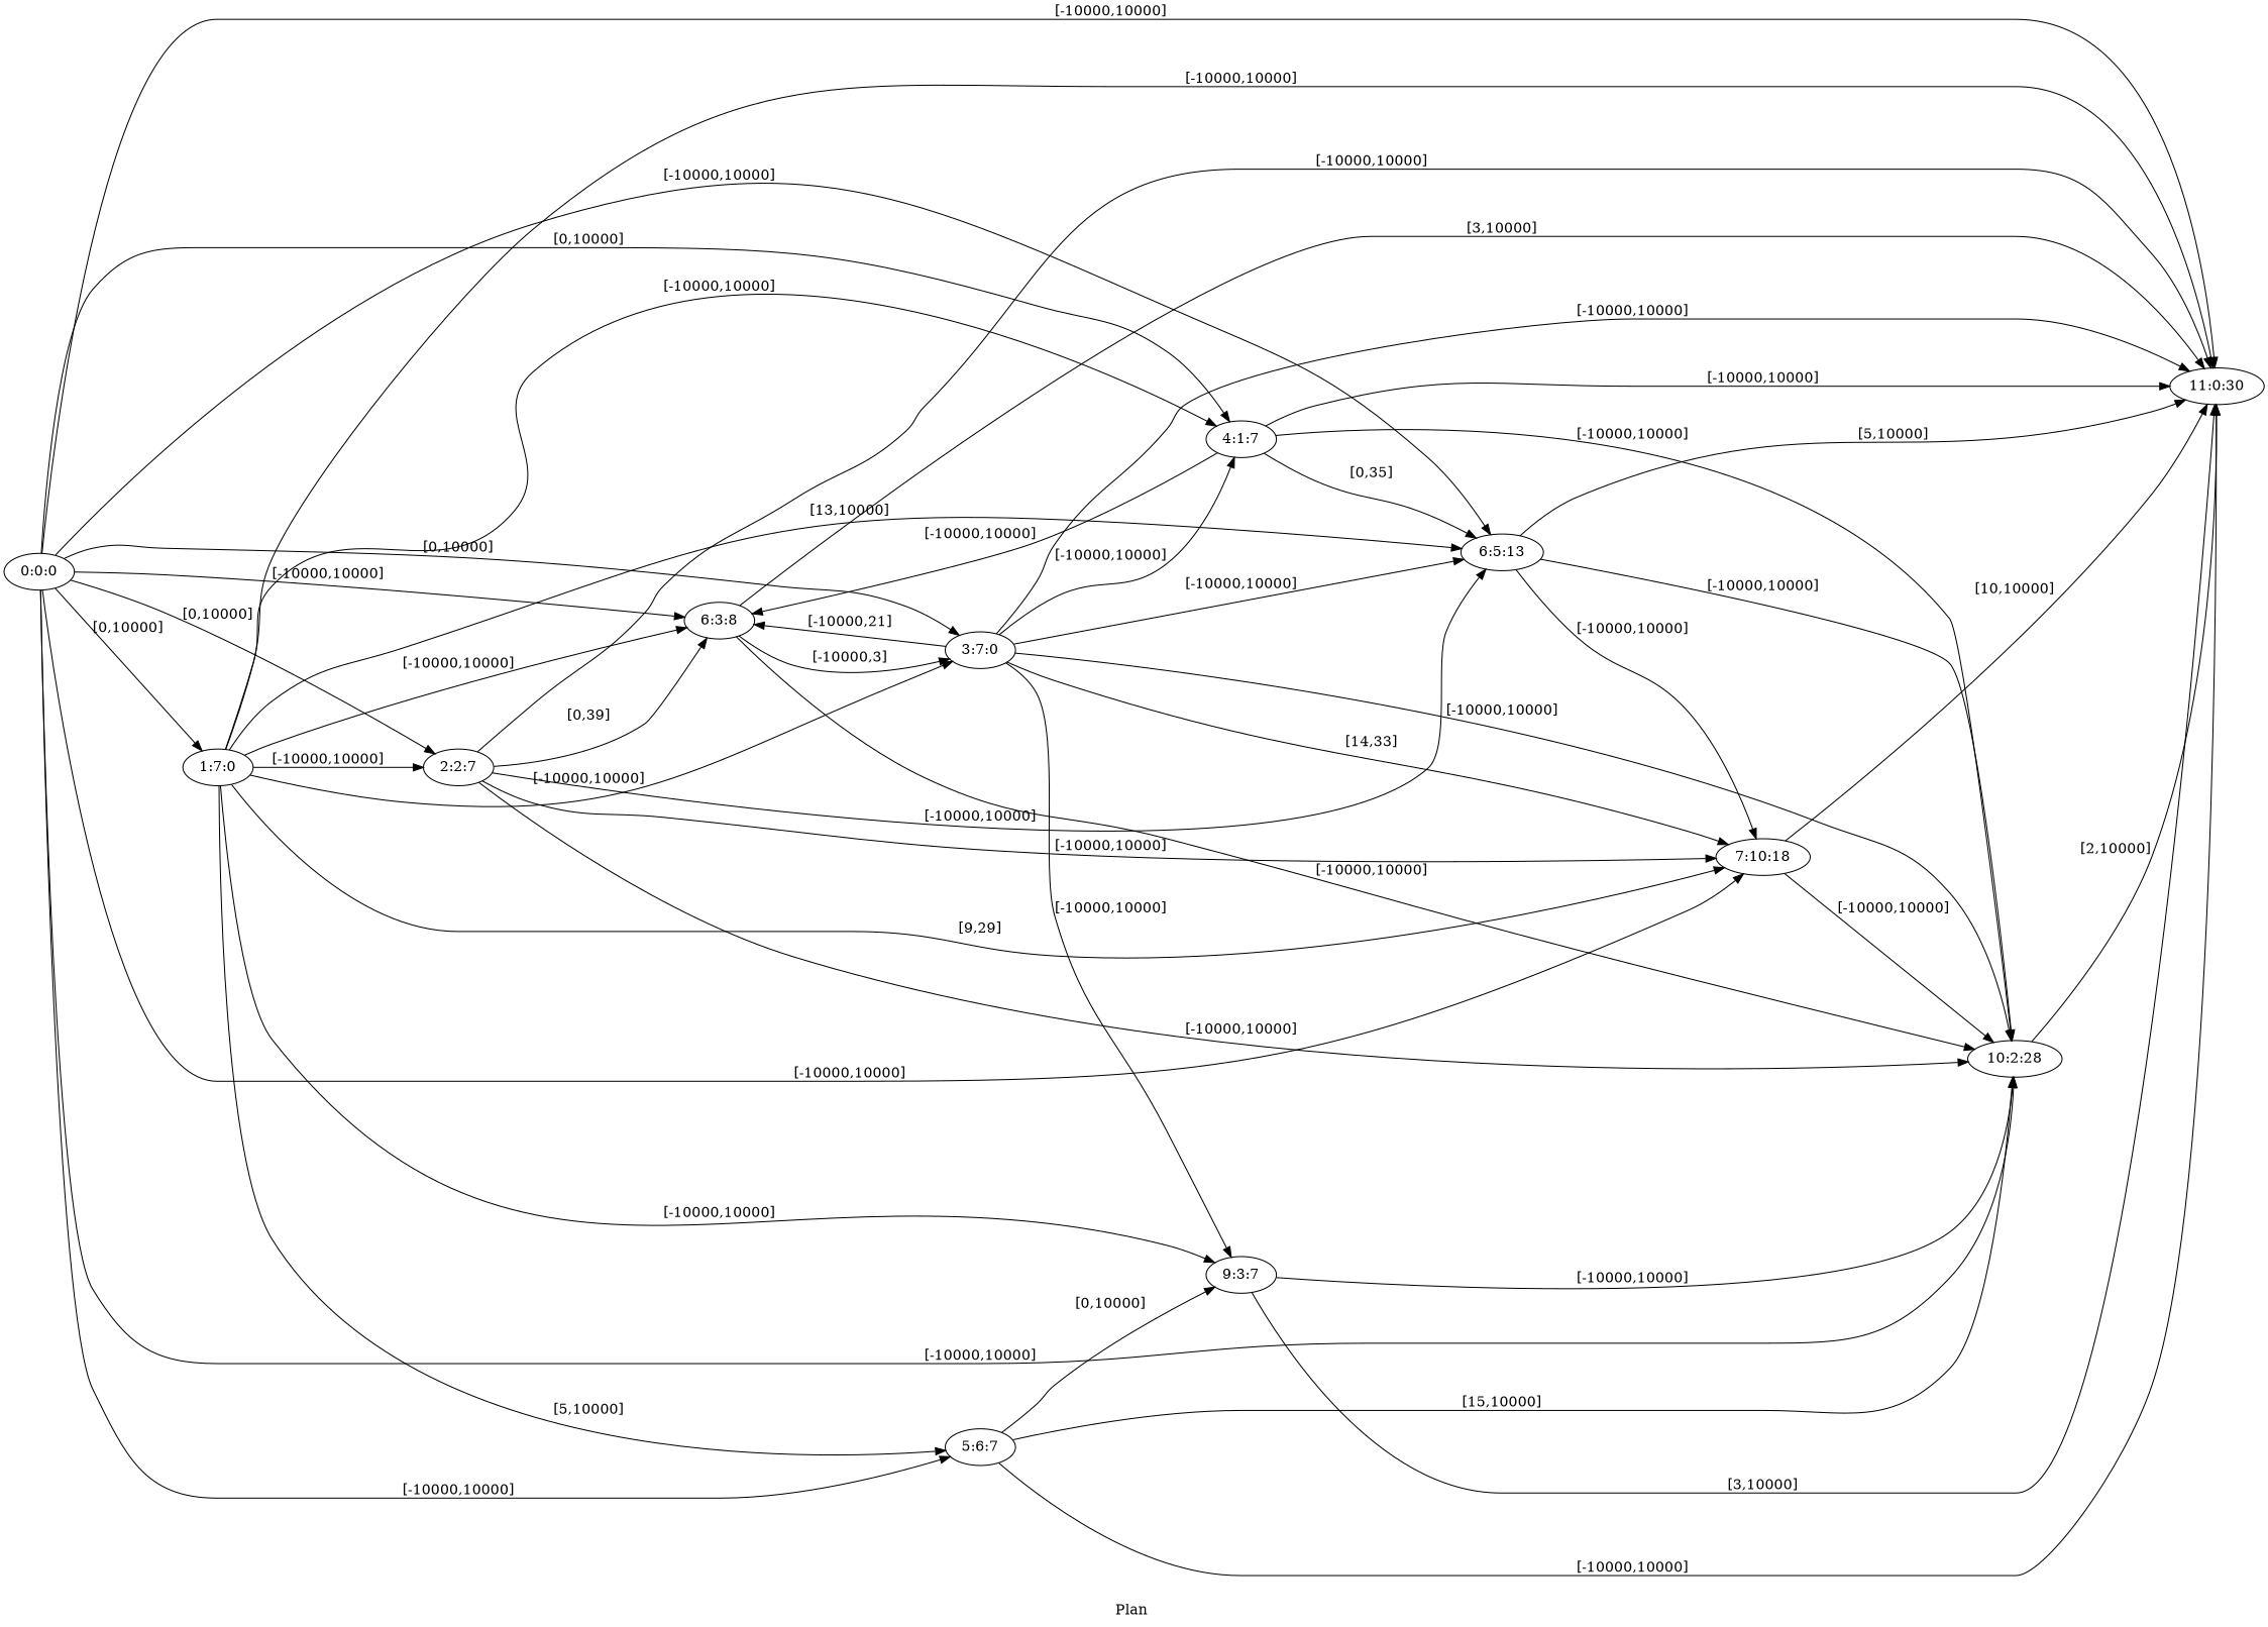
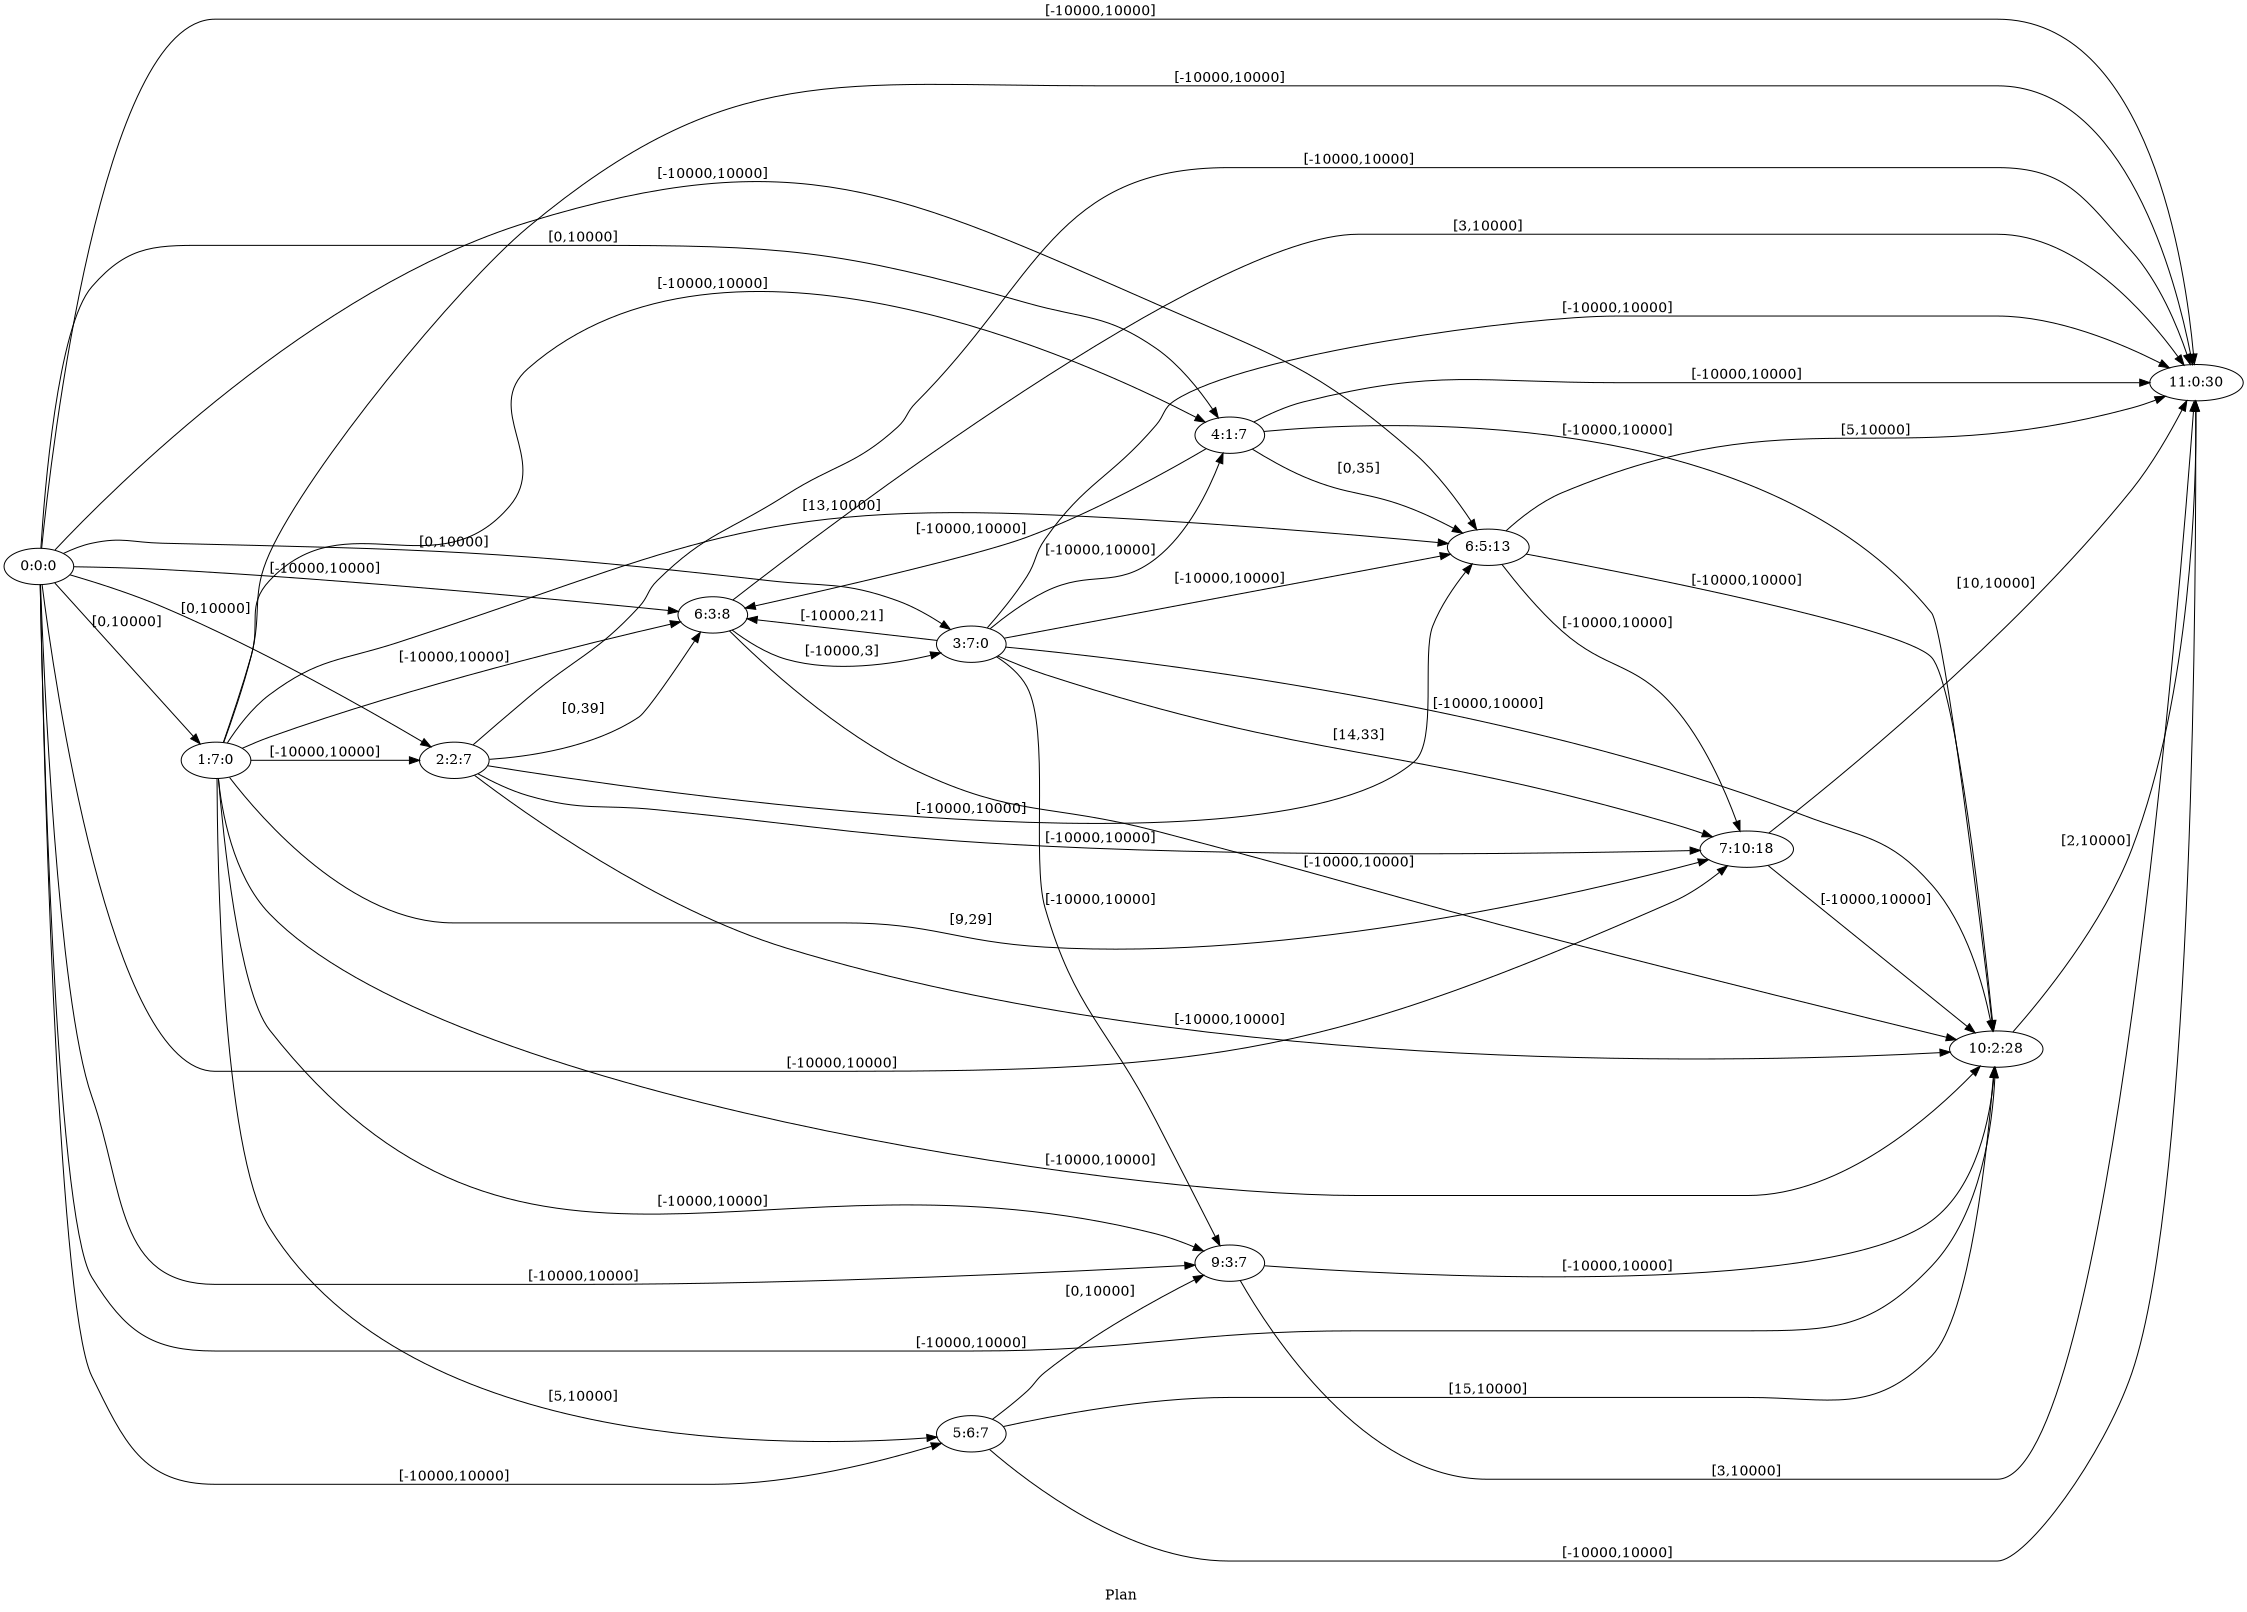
  digraph {
    fldt=0.630231
    label="Plan "
    nodesep=.45
    rankdir=LR
    "0:0:0"
    "1:7:0"
    "2:2:7"
    "3:7:0"
    "4:1:7"
    "5:6:7"
    "6:5:13"
    "7:10:18"
    n9 [label="6:3:8"]
    "9:3:7"
    "10:2:28"
    "11:0:30"
    "0:0:0" -> "1:7:0" [label="[0,10000]"]
    "0:0:0" -> "2:2:7" [label="[0,10000]"]
    "0:0:0" -> "3:7:0" [label="[0,10000]"]
    "0:0:0" -> "4:1:7" [label="[0,10000]"]
    "0:0:0" -> "5:6:7" [label="[-10000,10000]"]
    "0:0:0" -> "6:5:13" [label="[-10000,10000]"]
    "0:0:0" -> "7:10:18" [label="[-10000,10000]"]
    "0:0:0" -> n9 [label="[-10000,10000]"]
+   "0:0:0" -> "9:3:7" [label="[-10000,10000]"]
    "0:0:0" -> "10:2:28" [label="[-10000,10000]"]
    "0:0:0" -> "11:0:30" [label="[-10000,10000]"]
    "1:7:0" -> "2:2:7" [label="[-10000,10000]"]
    "1:7:0" -> "4:1:7" [label="[-10000,10000]"]
    "1:7:0" -> "5:6:7" [label="[5,10000]"]
    "1:7:0" -> "6:5:13" [label="[13,10000]"]
    "1:7:0" -> "7:10:18" [label="[9,29]"]
    "1:7:0" -> n9 [label="[-10000,10000]"]
    "1:7:0" -> "9:3:7" [label="[-10000,10000]"]
-   "1:7:0" -> "3:7:0" [label="[-10000,10000]"]
+   "1:7:0" -> "10:2:28" [label="[-10000,10000]"]
    "1:7:0" -> "11:0:30" [label="[-10000,10000]"]
    "2:2:7" -> "6:5:13" [label="[-10000,10000]"]
    "2:2:7" -> "7:10:18" [label="[-10000,10000]"]
    "2:2:7" -> n9 [label="[0,39]"]
    "2:2:7" -> "10:2:28" [label="[-10000,10000]"]
    "2:2:7" -> "11:0:30" [label="[-10000,10000]"]
    "3:7:0" -> "4:1:7" [label="[-10000,10000]"]
    "3:7:0" -> "6:5:13" [label="[-10000,10000]"]
    "3:7:0" -> "7:10:18" [label="[14,33]"]
    "3:7:0" -> n9 [label="[-10000,21]"]
    "3:7:0" -> "9:3:7" [label="[-10000,10000]"]
    "3:7:0" -> "10:2:28" [label="[-10000,10000]"]
    "3:7:0" -> "11:0:30" [label="[-10000,10000]"]
    "4:1:7" -> "6:5:13" [label="[0,35]"]
    "4:1:7" -> n9 [label="[-10000,10000]"]
    "4:1:7" -> "10:2:28" [label="[-10000,10000]"]
    "4:1:7" -> "11:0:30" [label="[-10000,10000]"]
    "5:6:7" -> "9:3:7" [label="[0,10000]"]
    "5:6:7" -> "10:2:28" [label="[15,10000]"]
    "5:6:7" -> "11:0:30" [label="[-10000,10000]"]
    "6:5:13" -> "7:10:18" [label="[-10000,10000]"]
    "6:5:13" -> "10:2:28" [label="[-10000,10000]"]
    "6:5:13" -> "11:0:30" [label="[5,10000]"]
    "7:10:18" -> "10:2:28" [label="[-10000,10000]"]
    "7:10:18" -> "11:0:30" [label="[10,10000]"]
    n9 -> "3:7:0" [label="[-10000,3]"]
    n9 -> "10:2:28" [label="[-10000,10000]"]
    n9 -> "11:0:30" [label="[3,10000]"]
    "9:3:7" -> "10:2:28" [label="[-10000,10000]"]
    "9:3:7" -> "11:0:30" [label="[3,10000]"]
    "10:2:28" -> "11:0:30" [label="[2,10000]"]
  }
